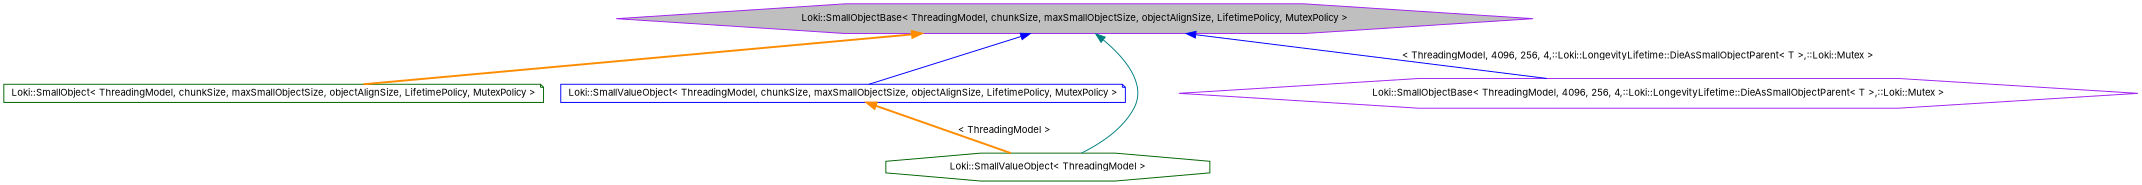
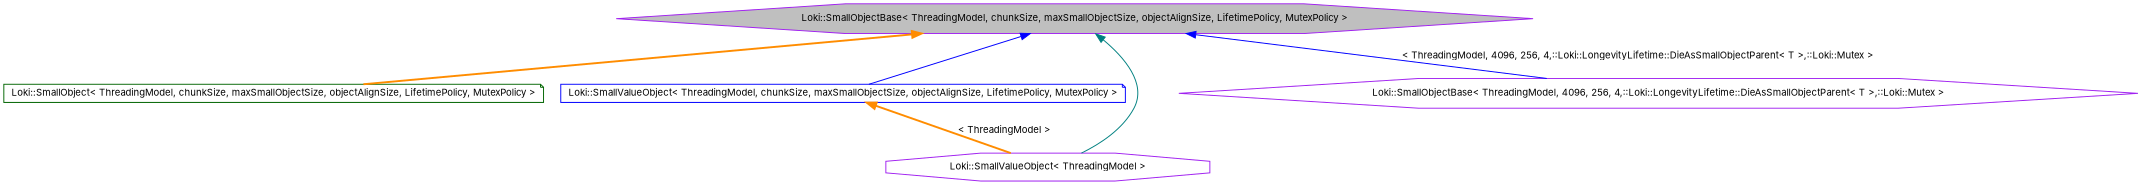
  digraph {
    fontname=Inter
    node [color=purple fontname=Inter fontsize=10 shape=hexagon]
    edge [color=darkorange dir=back fontname=Inter fontsize=10 labelfontname="FreeSans.ttf" labelfontsize=10 style=solid]
    n1 [fillcolor=grey75 fontcolor=black height=0.2 label="Loki::SmallObjectBase\< ThreadingModel, chunkSize, maxSmallObjectSize, objectAlignSize, LifetimePolicy, MutexPolicy \>" style=filled width=0.4]
    n2 [color=darkgreen height=0.2 label="Loki::SmallObject\< ThreadingModel, chunkSize, maxSmallObjectSize, objectAlignSize, LifetimePolicy, MutexPolicy \>" shape=note width=0.4]
    n3 [color=blue height=0.2 label="Loki::SmallValueObject\< ThreadingModel, chunkSize, maxSmallObjectSize, objectAlignSize, LifetimePolicy, MutexPolicy \>" shape=note width=0.4]
-   n4 [color=darkgreen height=0.2 label="Loki::SmallValueObject\< ThreadingModel \>" shape=octagon width=0.4]
+   n4 [height=0.2 label="Loki::SmallValueObject\< ThreadingModel \>" shape=octagon width=0.4]
    n5 [height=0.2 label="Loki::SmallObjectBase\< ThreadingModel, 4096, 256, 4,::Loki::LongevityLifetime::DieAsSmallObjectParent\< T \>,::Loki::Mutex \>" width=0.4]
    n1 -> n2 [style=bold]
    n1 -> n3 [color=blue]
    n1 -> n4 [color=teal]
    n1 -> n5 [color=blue label="\< ThreadingModel, 4096, 256, 4,::Loki::LongevityLifetime::DieAsSmallObjectParent\< T \>,::Loki::Mutex \>"]
    n3 -> n4 [label="\< ThreadingModel \>" style=bold]
  }
